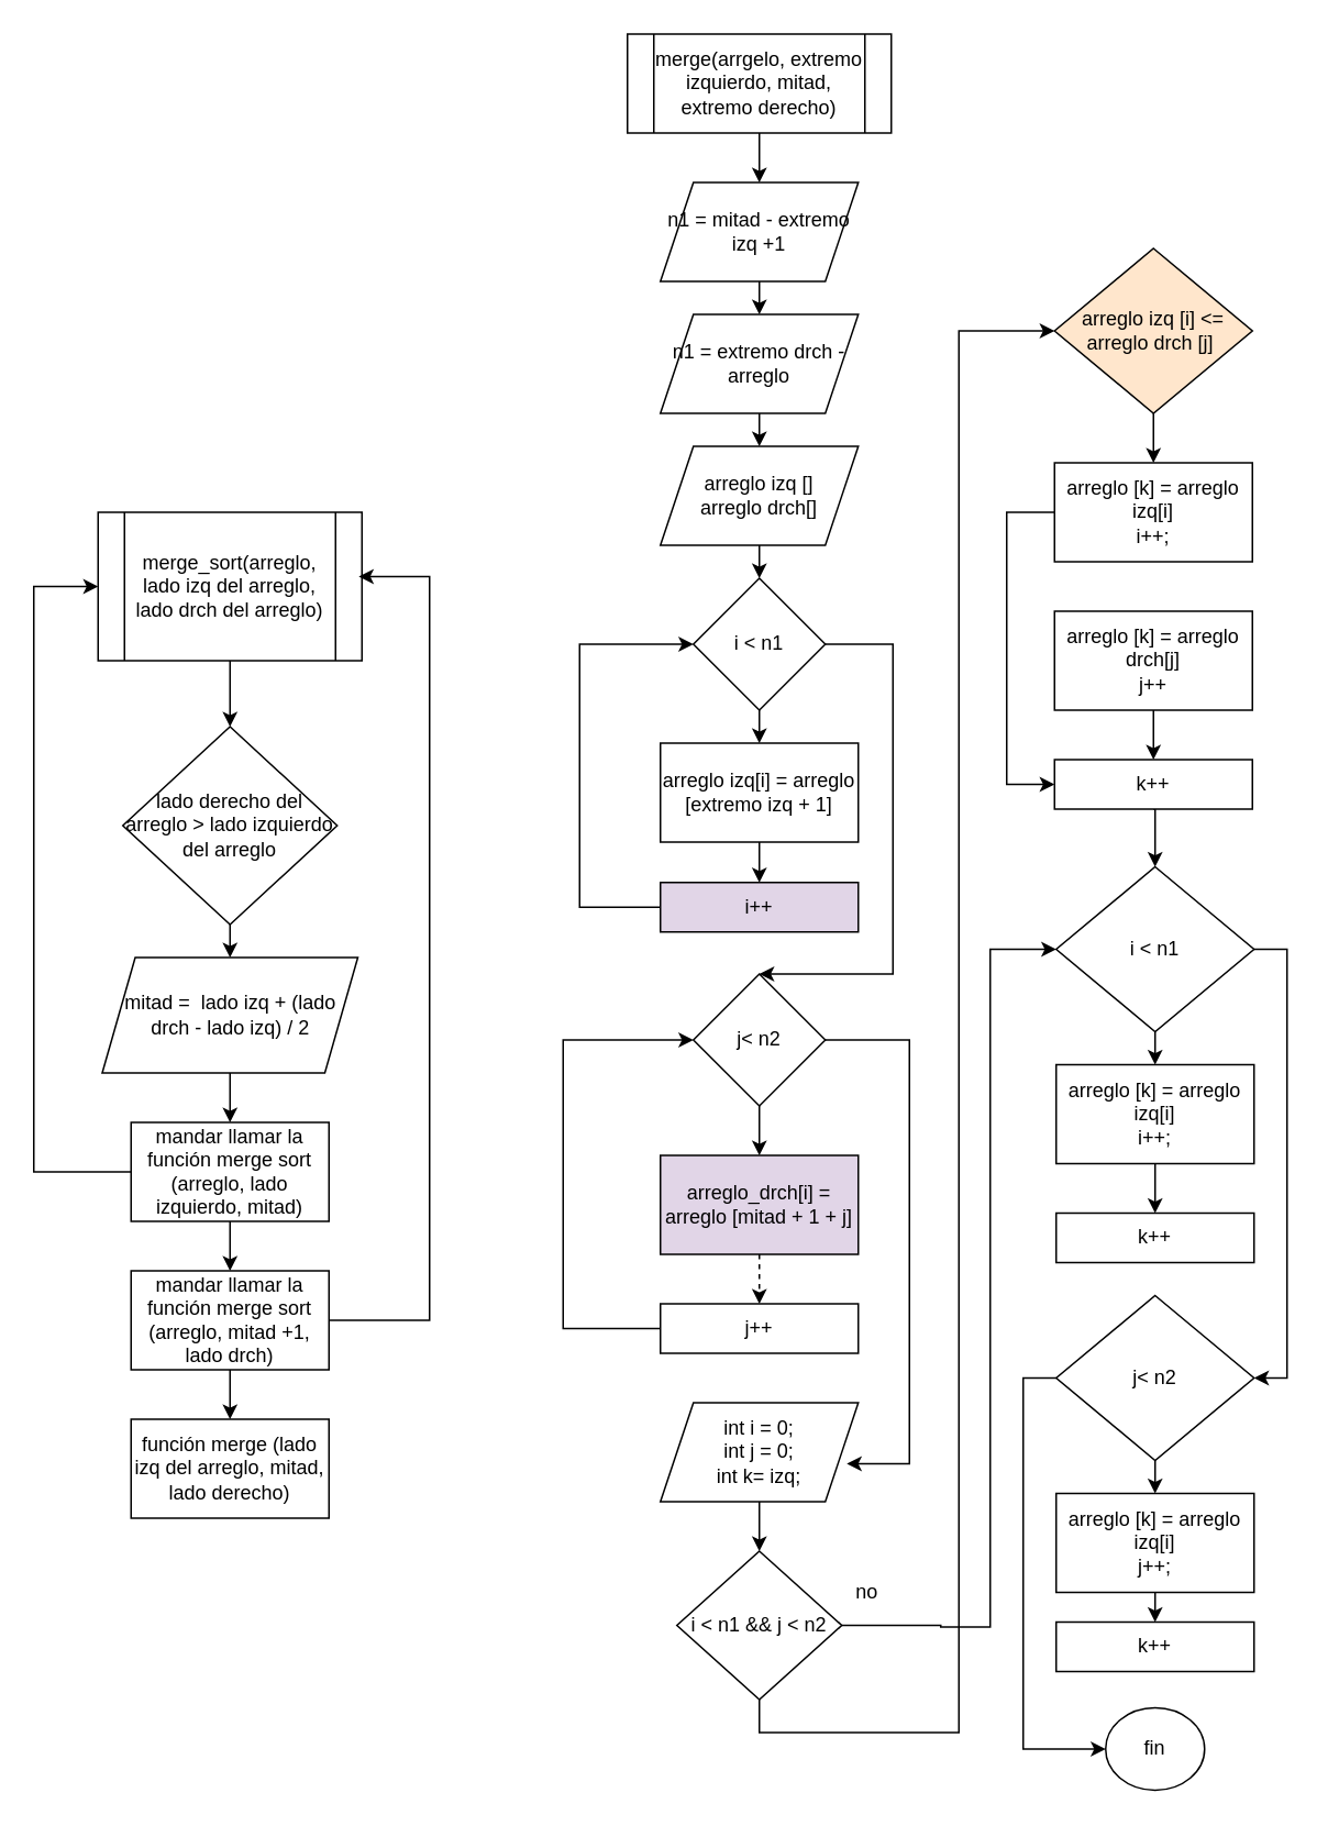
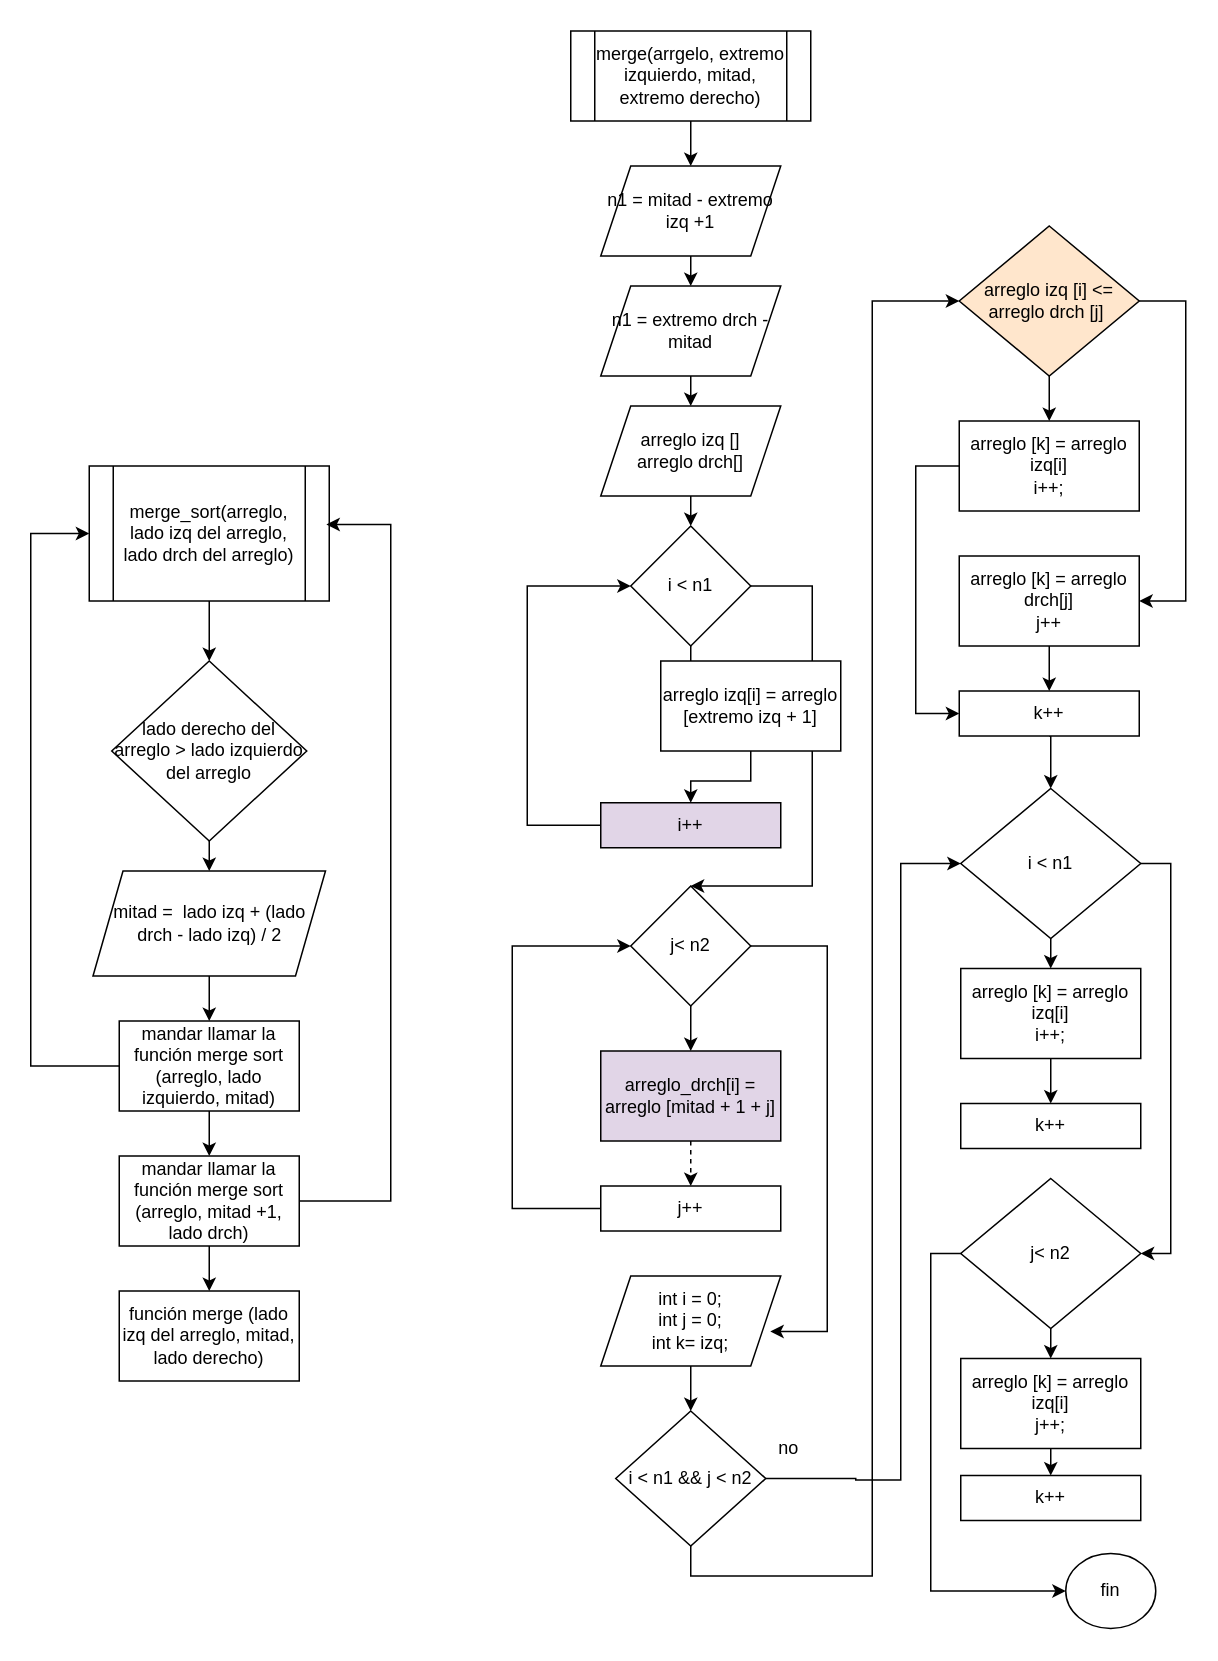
  <mxCell id="0" />
  <mxCell id="1" parent="0" />
  <mxCell id="2" style="edgeStyle=orthogonalEdgeStyle;rounded=0;orthogonalLoop=1;jettySize=auto;html=1;exitX=0.5;exitY=1;exitDx=0;exitDy=0;entryX=0.5;entryY=0;entryDx=0;entryDy=0;" edge="1" parent="1" source="3" target="5"><mxGeometry relative="1" as="geometry" /></mxCell>
  <mxCell id="3" value="merge_sort(arreglo, lado izq del arreglo, lado drch del arreglo)" style="shape=process;whiteSpace=wrap;html=1;backgroundOutline=1;" vertex="1" parent="1"><mxGeometry x="59" y="310" width="160" height="90" as="geometry" /></mxCell>
  <mxCell id="4" style="edgeStyle=orthogonalEdgeStyle;rounded=0;orthogonalLoop=1;jettySize=auto;html=1;exitX=0.5;exitY=1;exitDx=0;exitDy=0;entryX=0.5;entryY=0;entryDx=0;entryDy=0;" edge="1" parent="1" source="5" target="10"><mxGeometry relative="1" as="geometry" /></mxCell>
  <mxCell id="5" value="lado derecho del arreglo &amp;gt; lado izquierdo del arreglo" style="rhombus;whiteSpace=wrap;html=1;" vertex="1" parent="1"><mxGeometry x="74" y="440" width="130" height="120" as="geometry" /></mxCell>
  <mxCell id="6" style="edgeStyle=orthogonalEdgeStyle;rounded=0;orthogonalLoop=1;jettySize=auto;html=1;exitX=0.5;exitY=1;exitDx=0;exitDy=0;entryX=0.5;entryY=0;entryDx=0;entryDy=0;" edge="1" parent="1" source="8" target="13"><mxGeometry relative="1" as="geometry" /></mxCell>
  <mxCell id="7" style="edgeStyle=orthogonalEdgeStyle;rounded=0;orthogonalLoop=1;jettySize=auto;html=1;exitX=0;exitY=0.5;exitDx=0;exitDy=0;entryX=0;entryY=0.5;entryDx=0;entryDy=0;" edge="1" parent="1" source="8" target="3"><mxGeometry relative="1" as="geometry"><mxPoint x="19" y="350" as="targetPoint" /><Array as="points"><mxPoint x="20" y="710" /><mxPoint x="20" y="355" /></Array></mxGeometry></mxCell>
  <mxCell id="8" value="mandar llamar la función merge sort (arreglo, lado izquierdo, mitad)" style="rounded=0;whiteSpace=wrap;html=1;" vertex="1" parent="1"><mxGeometry x="79" y="680" width="120" height="60" as="geometry" /></mxCell>
  <mxCell id="9" style="edgeStyle=orthogonalEdgeStyle;rounded=0;orthogonalLoop=1;jettySize=auto;html=1;exitX=0.5;exitY=1;exitDx=0;exitDy=0;entryX=0.5;entryY=0;entryDx=0;entryDy=0;" edge="1" parent="1" source="10" target="8"><mxGeometry relative="1" as="geometry" /></mxCell>
  <mxCell id="10" value="mitad =&amp;nbsp; lado izq + (lado drch - lado izq) / 2" style="shape=parallelogram;perimeter=parallelogramPerimeter;whiteSpace=wrap;html=1;fixedSize=1;" vertex="1" parent="1"><mxGeometry x="61.5" y="580" width="155" height="70" as="geometry" /></mxCell>
  <mxCell id="11" style="edgeStyle=orthogonalEdgeStyle;rounded=0;orthogonalLoop=1;jettySize=auto;html=1;exitX=0.5;exitY=1;exitDx=0;exitDy=0;entryX=0.5;entryY=0;entryDx=0;entryDy=0;" edge="1" parent="1" source="13" target="14"><mxGeometry relative="1" as="geometry" /></mxCell>
  <mxCell id="12" style="edgeStyle=orthogonalEdgeStyle;rounded=0;orthogonalLoop=1;jettySize=auto;html=1;exitX=1;exitY=0.5;exitDx=0;exitDy=0;entryX=0.988;entryY=0.433;entryDx=0;entryDy=0;entryPerimeter=0;" edge="1" parent="1" source="13" target="3"><mxGeometry relative="1" as="geometry"><mxPoint x="259" y="340" as="targetPoint" /><Array as="points"><mxPoint x="260" y="800" /><mxPoint x="260" y="349" /></Array></mxGeometry></mxCell>
  <mxCell id="13" value="mandar llamar la función merge sort (arreglo, mitad +1, lado drch)" style="rounded=0;whiteSpace=wrap;html=1;" vertex="1" parent="1"><mxGeometry x="79" y="770" width="120" height="60" as="geometry" /></mxCell>
  <mxCell id="14" value="función merge (lado izq del arreglo, mitad, lado derecho)" style="rounded=0;whiteSpace=wrap;html=1;" vertex="1" parent="1"><mxGeometry x="79" y="860" width="120" height="60" as="geometry" /></mxCell>
  <mxCell id="15" style="edgeStyle=orthogonalEdgeStyle;rounded=0;orthogonalLoop=1;jettySize=auto;html=1;exitX=0.5;exitY=1;exitDx=0;exitDy=0;entryX=0.5;entryY=0;entryDx=0;entryDy=0;" edge="1" parent="1" source="16" target="18"><mxGeometry relative="1" as="geometry" /></mxCell>
  <mxCell id="16" value="merge(arrgelo, extremo izquierdo, mitad, extremo derecho)" style="shape=process;whiteSpace=wrap;html=1;backgroundOutline=1;" vertex="1" parent="1"><mxGeometry x="380" y="20" width="160" height="60" as="geometry" /></mxCell>
  <mxCell id="17" style="edgeStyle=orthogonalEdgeStyle;rounded=0;orthogonalLoop=1;jettySize=auto;html=1;exitX=0.5;exitY=1;exitDx=0;exitDy=0;entryX=0.5;entryY=0;entryDx=0;entryDy=0;" edge="1" parent="1" source="18" target="20"><mxGeometry relative="1" as="geometry" /></mxCell>
  <mxCell id="18" value="n1 = mitad - extremo izq +1" style="shape=parallelogram;perimeter=parallelogramPerimeter;whiteSpace=wrap;html=1;fixedSize=1;" vertex="1" parent="1"><mxGeometry x="400" y="110" width="120" height="60" as="geometry" /></mxCell>
  <mxCell id="19" style="edgeStyle=orthogonalEdgeStyle;rounded=0;orthogonalLoop=1;jettySize=auto;html=1;exitX=0.5;exitY=1;exitDx=0;exitDy=0;entryX=0.5;entryY=0;entryDx=0;entryDy=0;" edge="1" parent="1" source="20" target="22"><mxGeometry relative="1" as="geometry" /></mxCell>
- <mxCell id="20" value="n1 = extremo drch - arreglo" style="shape=parallelogram;perimeter=parallelogramPerimeter;whiteSpace=wrap;html=1;fixedSize=1;" vertex="1" parent="1"><mxGeometry x="400" y="190" width="120" height="60" as="geometry" /></mxCell>
+ <mxCell id="20" value="n1 = extremo drch - mitad" style="shape=parallelogram;perimeter=parallelogramPerimeter;whiteSpace=wrap;html=1;fixedSize=1;" vertex="1" parent="1"><mxGeometry x="400" y="190" width="120" height="60" as="geometry" /></mxCell>
  <mxCell id="21" style="edgeStyle=orthogonalEdgeStyle;rounded=0;orthogonalLoop=1;jettySize=auto;html=1;exitX=0.5;exitY=1;exitDx=0;exitDy=0;entryX=0.5;entryY=0;entryDx=0;entryDy=0;" edge="1" parent="1" source="22" target="25"><mxGeometry relative="1" as="geometry" /></mxCell>
  <mxCell id="22" value="arreglo izq []&lt;br&gt;arreglo drch[]" style="shape=parallelogram;perimeter=parallelogramPerimeter;whiteSpace=wrap;html=1;fixedSize=1;" vertex="1" parent="1"><mxGeometry x="400" y="270" width="120" height="60" as="geometry" /></mxCell>
  <mxCell id="23" style="edgeStyle=orthogonalEdgeStyle;rounded=0;orthogonalLoop=1;jettySize=auto;html=1;exitX=0.5;exitY=1;exitDx=0;exitDy=0;entryX=0.5;entryY=0;entryDx=0;entryDy=0;" edge="1" parent="1" source="25" target="27"><mxGeometry relative="1" as="geometry" /></mxCell>
  <mxCell id="24" style="edgeStyle=orthogonalEdgeStyle;rounded=0;orthogonalLoop=1;jettySize=auto;html=1;exitX=1;exitY=0.5;exitDx=0;exitDy=0;entryX=0.5;entryY=0;entryDx=0;entryDy=0;" edge="1" parent="1" source="25" target="30"><mxGeometry relative="1" as="geometry"><mxPoint x="540" y="610" as="targetPoint" /><Array as="points"><mxPoint x="541" y="390" /><mxPoint x="541" y="590" /></Array></mxGeometry></mxCell>
  <mxCell id="25" value="i &amp;lt; n1" style="rhombus;whiteSpace=wrap;html=1;" vertex="1" parent="1"><mxGeometry x="420" y="350" width="80" height="80" as="geometry" /></mxCell>
  <mxCell id="26" style="edgeStyle=orthogonalEdgeStyle;rounded=0;orthogonalLoop=1;jettySize=auto;html=1;exitX=0.5;exitY=1;exitDx=0;exitDy=0;entryX=0.5;entryY=0;entryDx=0;entryDy=0;" edge="1" parent="1" source="27" target="36"><mxGeometry relative="1" as="geometry" /></mxCell>
- <mxCell id="27" value="arreglo izq[i] = arreglo [extremo izq + 1]" style="rounded=0;whiteSpace=wrap;html=1;" vertex="1" parent="1"><mxGeometry x="400" y="450" width="120" height="60" as="geometry" /></mxCell>
+ <mxCell id="27" value="arreglo izq[i] = arreglo [extremo izq + 1]" style="rounded=0;whiteSpace=wrap;html=1;" vertex="1" parent="1"><mxGeometry x="440" y="440" width="120" height="60" as="geometry" /></mxCell>
  <mxCell id="28" style="edgeStyle=orthogonalEdgeStyle;rounded=0;orthogonalLoop=1;jettySize=auto;html=1;exitX=0.5;exitY=1;exitDx=0;exitDy=0;entryX=0.5;entryY=0;entryDx=0;entryDy=0;" edge="1" parent="1" source="30" target="32"><mxGeometry relative="1" as="geometry" /></mxCell>
  <mxCell id="29" style="edgeStyle=orthogonalEdgeStyle;rounded=0;orthogonalLoop=1;jettySize=auto;html=1;exitX=1;exitY=0.5;exitDx=0;exitDy=0;entryX=0.942;entryY=0.617;entryDx=0;entryDy=0;entryPerimeter=0;" edge="1" parent="1" source="30" target="34"><mxGeometry relative="1" as="geometry"><mxPoint x="550" y="890" as="targetPoint" /><Array as="points"><mxPoint x="551" y="630" /><mxPoint x="551" y="887" /></Array></mxGeometry></mxCell>
  <mxCell id="30" value="j&amp;lt; n2" style="rhombus;whiteSpace=wrap;html=1;" vertex="1" parent="1"><mxGeometry x="420" y="590" width="80" height="80" as="geometry" /></mxCell>
  <mxCell id="31" style="edgeStyle=orthogonalEdgeStyle;rounded=0;orthogonalLoop=1;jettySize=auto;html=1;exitX=0.5;exitY=1;exitDx=0;exitDy=0;entryX=0.5;entryY=0;entryDx=0;entryDy=0;dashed=1;" edge="1" parent="1" source="32" target="38"><mxGeometry relative="1" as="geometry" /></mxCell>
  <mxCell id="32" value="arreglo_drch[i] = arreglo [mitad + 1 + j]" style="rounded=0;whiteSpace=wrap;html=1;fillColor=#e1d5e7;" vertex="1" parent="1"><mxGeometry x="400" y="700" width="120" height="60" as="geometry" /></mxCell>
  <mxCell id="33" style="edgeStyle=orthogonalEdgeStyle;rounded=0;orthogonalLoop=1;jettySize=auto;html=1;exitX=0.5;exitY=1;exitDx=0;exitDy=0;entryX=0.5;entryY=0;entryDx=0;entryDy=0;" edge="1" parent="1" source="34" target="41"><mxGeometry relative="1" as="geometry" /></mxCell>
  <mxCell id="34" value="int i = 0;&lt;br&gt;int j = 0;&lt;br&gt;int k= izq;" style="shape=parallelogram;perimeter=parallelogramPerimeter;whiteSpace=wrap;html=1;fixedSize=1;" vertex="1" parent="1"><mxGeometry x="400" y="850" width="120" height="60" as="geometry" /></mxCell>
  <mxCell id="35" style="edgeStyle=orthogonalEdgeStyle;rounded=0;orthogonalLoop=1;jettySize=auto;html=1;exitX=0;exitY=0.5;exitDx=0;exitDy=0;entryX=0;entryY=0.5;entryDx=0;entryDy=0;" edge="1" parent="1" source="36" target="25"><mxGeometry relative="1" as="geometry"><mxPoint x="350" y="390" as="targetPoint" /><Array as="points"><mxPoint x="351" y="550" /><mxPoint x="351" y="390" /></Array></mxGeometry></mxCell>
  <mxCell id="36" value="i++" style="rounded=0;whiteSpace=wrap;html=1;fillColor=#e1d5e7;" vertex="1" parent="1"><mxGeometry x="400" y="534.5" width="120" height="30" as="geometry" /></mxCell>
  <mxCell id="37" style="edgeStyle=orthogonalEdgeStyle;rounded=0;orthogonalLoop=1;jettySize=auto;html=1;exitX=0;exitY=0.5;exitDx=0;exitDy=0;entryX=0;entryY=0.5;entryDx=0;entryDy=0;" edge="1" parent="1" source="38" target="30"><mxGeometry relative="1" as="geometry"><mxPoint x="340" y="620" as="targetPoint" /><Array as="points"><mxPoint x="341" y="805" /><mxPoint x="341" y="630" /></Array></mxGeometry></mxCell>
  <mxCell id="38" value="j++" style="rounded=0;whiteSpace=wrap;html=1;" vertex="1" parent="1"><mxGeometry x="400" y="790" width="120" height="30" as="geometry" /></mxCell>
  <mxCell id="39" style="edgeStyle=orthogonalEdgeStyle;rounded=0;orthogonalLoop=1;jettySize=auto;html=1;exitX=0.5;exitY=1;exitDx=0;exitDy=0;entryX=0;entryY=0.5;entryDx=0;entryDy=0;" edge="1" parent="1" source="41" target="44"><mxGeometry relative="1" as="geometry"><mxPoint x="580" y="190" as="targetPoint" /><Array as="points"><mxPoint x="460" y="1050" /><mxPoint x="581" y="1050" /><mxPoint x="581" y="200" /></Array></mxGeometry></mxCell>
  <mxCell id="40" style="edgeStyle=orthogonalEdgeStyle;rounded=0;orthogonalLoop=1;jettySize=auto;html=1;exitX=1;exitY=0.5;exitDx=0;exitDy=0;entryX=0;entryY=0.5;entryDx=0;entryDy=0;" edge="1" parent="1" source="41" target="53"><mxGeometry relative="1" as="geometry"><mxPoint x="600" y="570" as="targetPoint" /><Array as="points"><mxPoint x="570" y="985" /><mxPoint x="570" y="986" /><mxPoint x="600" y="986" /><mxPoint x="600" y="575" /></Array></mxGeometry></mxCell>
  <mxCell id="41" value="i &amp;lt; n1 &amp;amp;&amp;amp; j &amp;lt; n2" style="rhombus;whiteSpace=wrap;html=1;" vertex="1" parent="1"><mxGeometry x="410" y="940" width="100" height="90" as="geometry" /></mxCell>
  <mxCell id="42" style="edgeStyle=orthogonalEdgeStyle;rounded=0;orthogonalLoop=1;jettySize=auto;html=1;exitX=0.5;exitY=1;exitDx=0;exitDy=0;entryX=0.5;entryY=0;entryDx=0;entryDy=0;" edge="1" parent="1" source="44" target="46"><mxGeometry relative="1" as="geometry" /></mxCell>
+ <mxCell id="43" style="edgeStyle=orthogonalEdgeStyle;rounded=0;orthogonalLoop=1;jettySize=auto;html=1;exitX=1;exitY=0.5;exitDx=0;exitDy=0;entryX=1;entryY=0.5;entryDx=0;entryDy=0;" edge="1" parent="1" source="44" target="48"><mxGeometry relative="1" as="geometry"><mxPoint x="789" y="410" as="targetPoint" /><Array as="points"><mxPoint x="790" y="200" /><mxPoint x="790" y="400" /></Array></mxGeometry></mxCell>
  <mxCell id="44" value="arreglo izq [i] &amp;lt;= arreglo drch [j]&amp;nbsp;" style="rhombus;whiteSpace=wrap;html=1;fillColor=#ffe6cc;" vertex="1" parent="1"><mxGeometry x="639" y="150" width="120" height="100" as="geometry" /></mxCell>
  <mxCell id="45" style="edgeStyle=orthogonalEdgeStyle;rounded=0;orthogonalLoop=1;jettySize=auto;html=1;exitX=0;exitY=0.5;exitDx=0;exitDy=0;entryX=0;entryY=0.5;entryDx=0;entryDy=0;" edge="1" parent="1" source="46" target="50"><mxGeometry relative="1" as="geometry"><mxPoint x="609" y="480" as="targetPoint" /><Array as="points"><mxPoint x="610" y="310" /><mxPoint x="610" y="475" /></Array></mxGeometry></mxCell>
  <mxCell id="46" value="arreglo [k] = arreglo izq[i]&lt;br&gt;i++;" style="rounded=0;whiteSpace=wrap;html=1;rotation=0;" vertex="1" parent="1"><mxGeometry x="639" y="280" width="120" height="60" as="geometry" /></mxCell>
  <mxCell id="47" style="edgeStyle=orthogonalEdgeStyle;rounded=0;orthogonalLoop=1;jettySize=auto;html=1;exitX=0.5;exitY=1;exitDx=0;exitDy=0;entryX=0.5;entryY=0;entryDx=0;entryDy=0;" edge="1" parent="1" source="48" target="50"><mxGeometry relative="1" as="geometry" /></mxCell>
  <mxCell id="48" value="arreglo [k] = arreglo drch[j]&lt;br&gt;j++" style="rounded=0;whiteSpace=wrap;html=1;rotation=0;" vertex="1" parent="1"><mxGeometry x="639" y="370" width="120" height="60" as="geometry" /></mxCell>
  <mxCell id="49" style="edgeStyle=orthogonalEdgeStyle;rounded=0;orthogonalLoop=1;jettySize=auto;html=1;exitX=0.5;exitY=1;exitDx=0;exitDy=0;entryX=0.5;entryY=0;entryDx=0;entryDy=0;" edge="1" parent="1" source="50" target="53"><mxGeometry relative="1" as="geometry" /></mxCell>
  <mxCell id="50" value="k++" style="rounded=0;whiteSpace=wrap;html=1;" vertex="1" parent="1"><mxGeometry x="639" y="460" width="120" height="30" as="geometry" /></mxCell>
  <mxCell id="51" style="edgeStyle=orthogonalEdgeStyle;rounded=0;orthogonalLoop=1;jettySize=auto;html=1;exitX=0.5;exitY=1;exitDx=0;exitDy=0;entryX=0.5;entryY=0;entryDx=0;entryDy=0;" edge="1" parent="1" source="53" target="55"><mxGeometry relative="1" as="geometry" /></mxCell>
  <mxCell id="52" style="edgeStyle=orthogonalEdgeStyle;rounded=0;orthogonalLoop=1;jettySize=auto;html=1;exitX=1;exitY=0.5;exitDx=0;exitDy=0;entryX=1;entryY=0.5;entryDx=0;entryDy=0;" edge="1" parent="1" source="53" target="60"><mxGeometry relative="1" as="geometry"><mxPoint x="790" y="845" as="targetPoint" /></mxGeometry></mxCell>
  <mxCell id="53" value="i &amp;lt; n1" style="rhombus;whiteSpace=wrap;html=1;" vertex="1" parent="1"><mxGeometry x="640" y="525" width="120" height="100" as="geometry" /></mxCell>
  <mxCell id="54" style="edgeStyle=orthogonalEdgeStyle;rounded=0;orthogonalLoop=1;jettySize=auto;html=1;exitX=0.5;exitY=1;exitDx=0;exitDy=0;entryX=0.5;entryY=0;entryDx=0;entryDy=0;" edge="1" parent="1" source="55" target="56"><mxGeometry relative="1" as="geometry" /></mxCell>
  <mxCell id="55" value="arreglo [k] = arreglo izq[i]&lt;br&gt;i++;" style="rounded=0;whiteSpace=wrap;html=1;rotation=0;" vertex="1" parent="1"><mxGeometry x="640" y="645" width="120" height="60" as="geometry" /></mxCell>
  <mxCell id="56" value="k++" style="rounded=0;whiteSpace=wrap;html=1;" vertex="1" parent="1"><mxGeometry x="640" y="735" width="120" height="30" as="geometry" /></mxCell>
  <mxCell id="57" value="no" style="text;html=1;align=center;verticalAlign=middle;resizable=0;points=[];autosize=1;strokeColor=none;fillColor=none;" vertex="1" parent="1"><mxGeometry x="505" y="950" width="40" height="30" as="geometry" /></mxCell>
  <mxCell id="58" style="edgeStyle=orthogonalEdgeStyle;rounded=0;orthogonalLoop=1;jettySize=auto;html=1;exitX=0.5;exitY=1;exitDx=0;exitDy=0;entryX=0.5;entryY=0;entryDx=0;entryDy=0;" edge="1" parent="1" source="60" target="62"><mxGeometry relative="1" as="geometry" /></mxCell>
  <mxCell id="59" style="edgeStyle=orthogonalEdgeStyle;rounded=0;orthogonalLoop=1;jettySize=auto;html=1;exitX=0;exitY=0.5;exitDx=0;exitDy=0;entryX=0;entryY=0.5;entryDx=0;entryDy=0;" edge="1" parent="1" source="60" target="64"><mxGeometry relative="1" as="geometry" /></mxCell>
  <mxCell id="60" value="j&amp;lt; n2" style="rhombus;whiteSpace=wrap;html=1;" vertex="1" parent="1"><mxGeometry x="640" y="785" width="120" height="100" as="geometry" /></mxCell>
  <mxCell id="61" style="edgeStyle=orthogonalEdgeStyle;rounded=0;orthogonalLoop=1;jettySize=auto;html=1;exitX=0.5;exitY=1;exitDx=0;exitDy=0;entryX=0.5;entryY=0;entryDx=0;entryDy=0;" edge="1" parent="1" source="62" target="63"><mxGeometry relative="1" as="geometry" /></mxCell>
  <mxCell id="62" value="arreglo [k] = arreglo izq[i]&lt;br&gt;j++;" style="rounded=0;whiteSpace=wrap;html=1;rotation=0;" vertex="1" parent="1"><mxGeometry x="640" y="905" width="120" height="60" as="geometry" /></mxCell>
  <mxCell id="63" value="k++" style="rounded=0;whiteSpace=wrap;html=1;" vertex="1" parent="1"><mxGeometry x="640" y="983" width="120" height="30" as="geometry" /></mxCell>
- <mxCell id="64" value="fin" style="ellipse;whiteSpace=wrap;html=1;" vertex="1" parent="1"><mxGeometry x="670" y="1035" width="60" height="50" as="geometry" /></mxCell>
+ <mxCell id="64" value="fin" style="ellipse;whiteSpace=wrap;html=1;" vertex="1" parent="1"><mxGeometry x="710" y="1035" width="60" height="50" as="geometry" /></mxCell>
